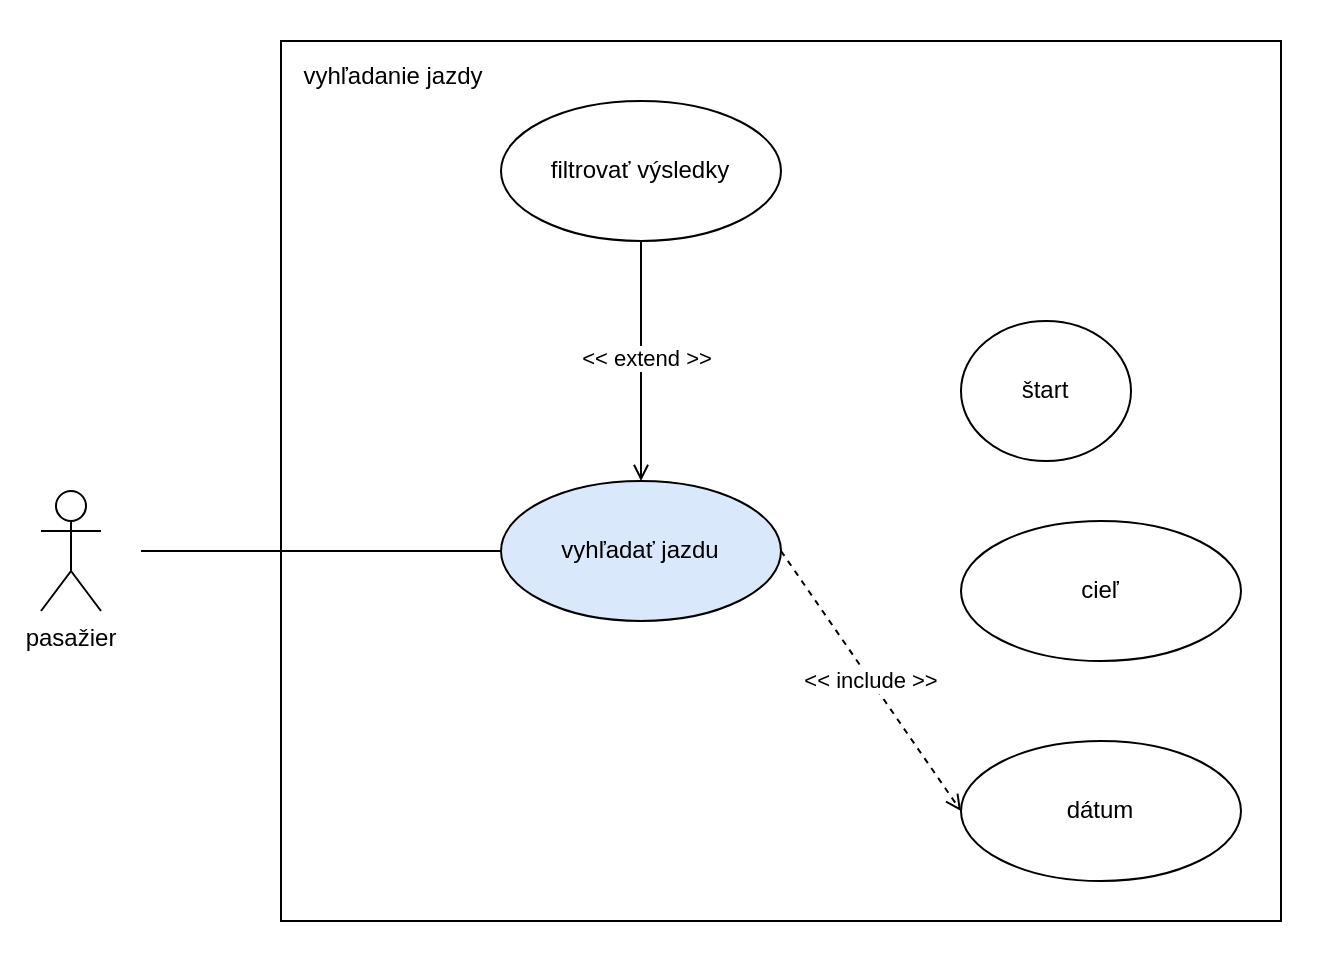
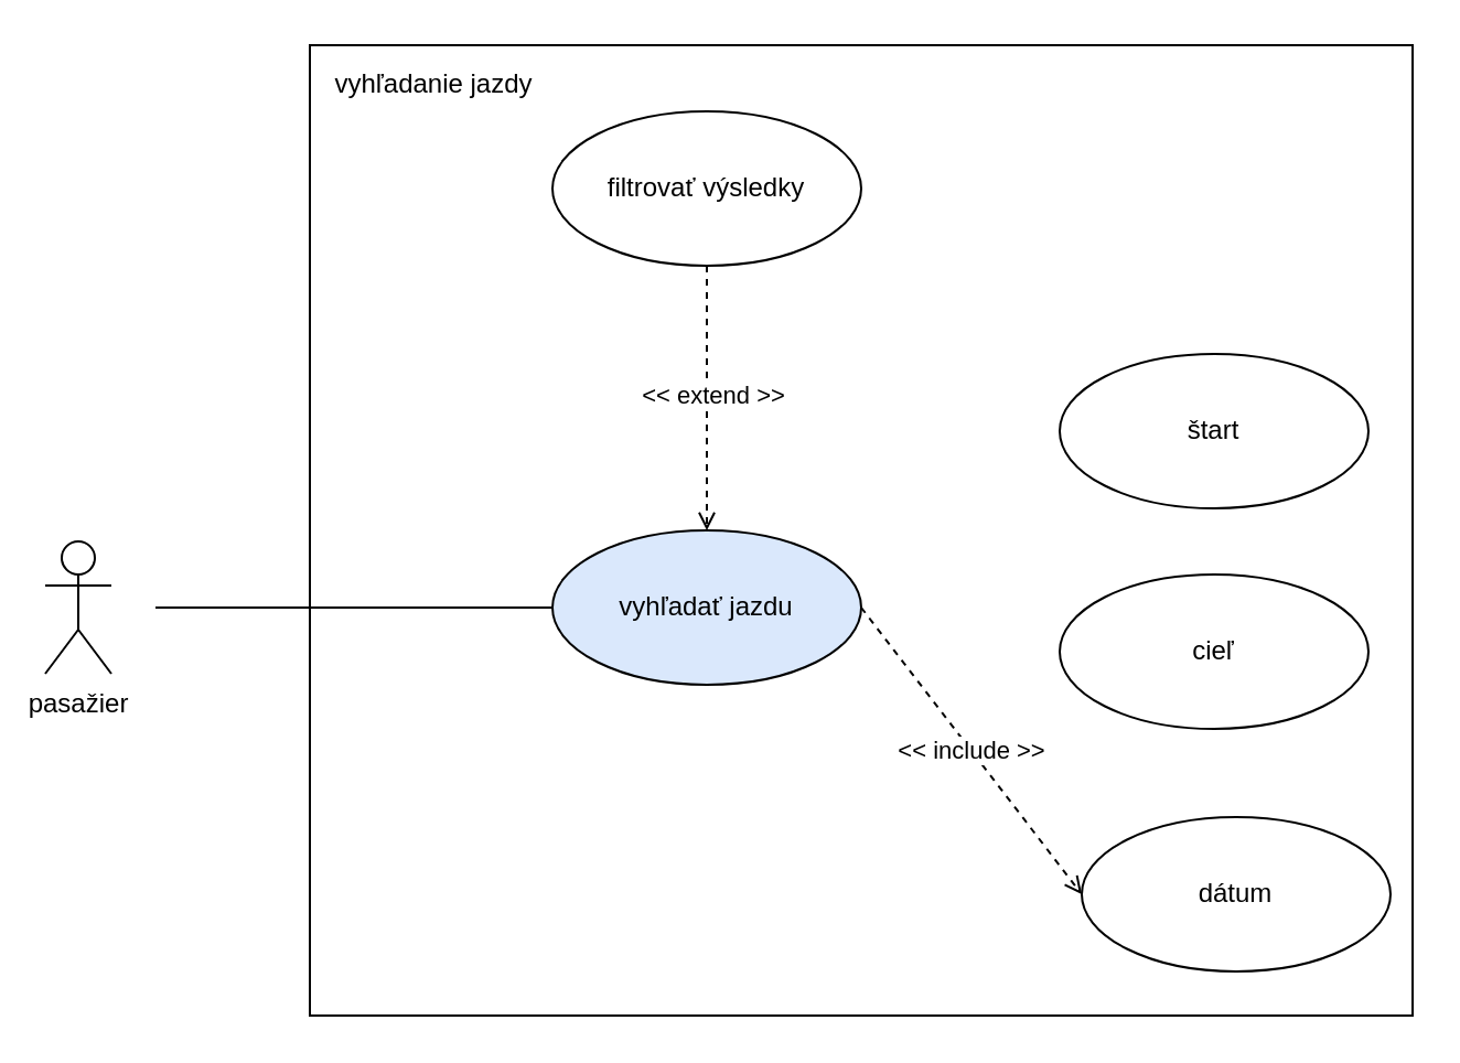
  <mxCell id="0" />
  <mxCell id="1" parent="0" />
  <mxCell id="2" value="pasažier" style="shape=umlActor;verticalLabelPosition=bottom;verticalAlign=top;html=1;outlineConnect=0;" vertex="1" parent="1"><mxGeometry x="20" y="245" width="30" height="60" as="geometry" /></mxCell>
  <mxCell id="3" style="rounded=0;orthogonalLoop=1;jettySize=auto;html=1;exitX=1;exitY=0.5;exitDx=0;exitDy=0;entryX=0;entryY=0.5;entryDx=0;entryDy=0;dashed=1;endArrow=open;endFill=0;" edge="1" parent="1" source="6" target="9"><mxGeometry relative="1" as="geometry" /></mxCell>
  <mxCell id="4" value="&amp;lt;&amp;lt; include &amp;gt;&amp;gt;" style="edgeLabel;html=1;align=center;verticalAlign=middle;resizable=0;points=[];" vertex="1" connectable="0" parent="3"><mxGeometry relative="1" as="geometry"><mxPoint as="offset" /></mxGeometry></mxCell>
  <mxCell id="5" style="rounded=0;orthogonalLoop=1;jettySize=auto;html=1;exitX=0;exitY=0.5;exitDx=0;exitDy=0;endArrow=none;endFill=0;" edge="1" parent="1" source="6"><mxGeometry relative="1" as="geometry"><mxPoint x="70" y="275" as="targetPoint" /></mxGeometry></mxCell>
  <mxCell id="6" value="vyhľadať jazdu" style="ellipse;whiteSpace=wrap;html=1;fillColor=#dae8fc;" vertex="1" parent="1"><mxGeometry x="250" y="240" width="140" height="70" as="geometry" /></mxCell>
- <mxCell id="7" value="štart" style="ellipse;whiteSpace=wrap;html=1;" vertex="1" parent="1"><mxGeometry x="480" y="160" width="85" height="70" as="geometry" /></mxCell>
+ <mxCell id="7" value="štart" style="ellipse;whiteSpace=wrap;html=1;" vertex="1" parent="1"><mxGeometry x="480" y="160" width="140" height="70" as="geometry" /></mxCell>
  <mxCell id="8" value="cieľ" style="ellipse;whiteSpace=wrap;html=1;" vertex="1" parent="1"><mxGeometry x="480" y="260" width="140" height="70" as="geometry" /></mxCell>
- <mxCell id="9" value="dátum" style="ellipse;whiteSpace=wrap;html=1;" vertex="1" parent="1"><mxGeometry x="480" y="370" width="140" height="70" as="geometry" /></mxCell>
- <mxCell id="10" style="rounded=0;orthogonalLoop=1;jettySize=auto;html=1;exitX=0.5;exitY=1;exitDx=0;exitDy=0;entryX=0.5;entryY=0;entryDx=0;entryDy=0;dashed=0;endArrow=open;endFill=0;" edge="1" parent="1" source="12" target="6"><mxGeometry relative="1" as="geometry" /></mxCell>
+ <mxCell id="9" value="dátum" style="ellipse;whiteSpace=wrap;html=1;" vertex="1" parent="1"><mxGeometry x="490" y="370" width="140" height="70" as="geometry" /></mxCell>
+ <mxCell id="10" style="rounded=0;orthogonalLoop=1;jettySize=auto;html=1;exitX=0.5;exitY=1;exitDx=0;exitDy=0;entryX=0.5;entryY=0;entryDx=0;entryDy=0;dashed=1;endArrow=open;endFill=0;" edge="1" parent="1" source="12" target="6"><mxGeometry relative="1" as="geometry" /></mxCell>
  <mxCell id="11" value="&amp;lt;&amp;lt; extend &amp;gt;&amp;gt;" style="edgeLabel;html=1;align=center;verticalAlign=middle;resizable=0;points=[];" vertex="1" connectable="0" parent="10"><mxGeometry x="-0.03" y="3" relative="1" as="geometry"><mxPoint x="-1" as="offset" /></mxGeometry></mxCell>
  <mxCell id="12" value="filtrovať výsledky" style="ellipse;whiteSpace=wrap;html=1;" vertex="1" parent="1"><mxGeometry x="250" y="50" width="140" height="70" as="geometry" /></mxCell>
  <mxCell id="13" value="" style="rounded=0;whiteSpace=wrap;html=1;fillColor=none;" vertex="1" parent="1"><mxGeometry x="140" y="20" width="500" height="440" as="geometry" /></mxCell>
  <mxCell id="14" value="vyhľadanie jazdy" style="text;html=1;align=center;verticalAlign=middle;resizable=0;points=[];autosize=1;strokeColor=none;fillColor=none;" vertex="1" parent="1"><mxGeometry x="141" y="23" width="110" height="30" as="geometry" /></mxCell>
